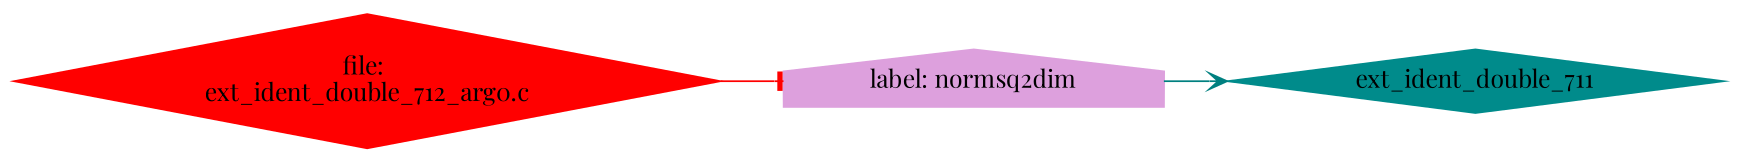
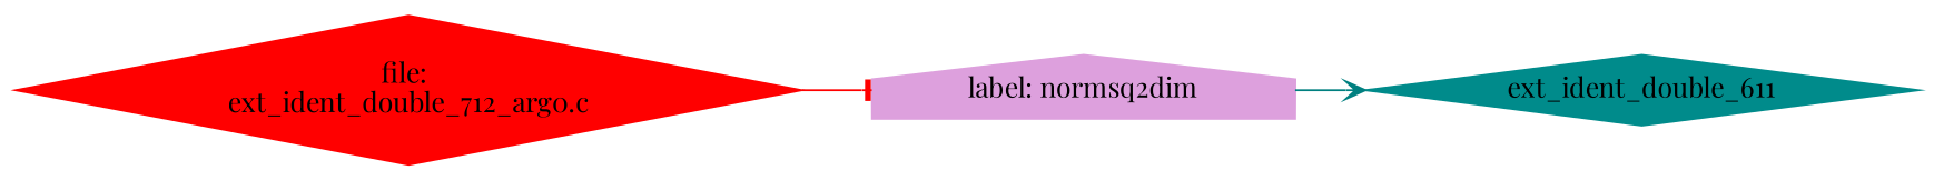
  digraph {
    rankdir=LR
    fontname="Playfair Display"
    node [shape=diamond style=filled fontname="Playfair Display"]
    edge [fontname="Playfair Display"]
    n1 [color=red label="file: \next_ident_double_712_arg0.c"]
    n2 [color=plum label="label: normsq2dim" shape=house]
-   n3 [color=cyan4 label=ext_ident_double_711]
+   n3 [color=cyan4 label=ext_ident_double_611]
    n1 -> n2 [color=red arrowhead=tee]
    n2 -> n3 [color=teal arrowhead=vee]
  }
